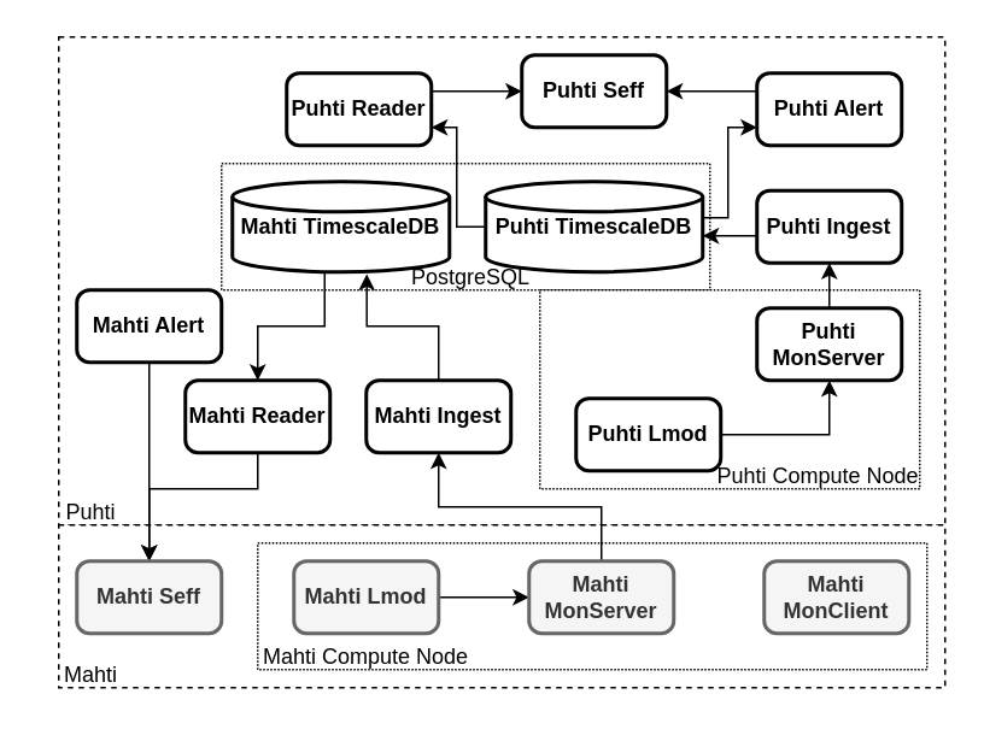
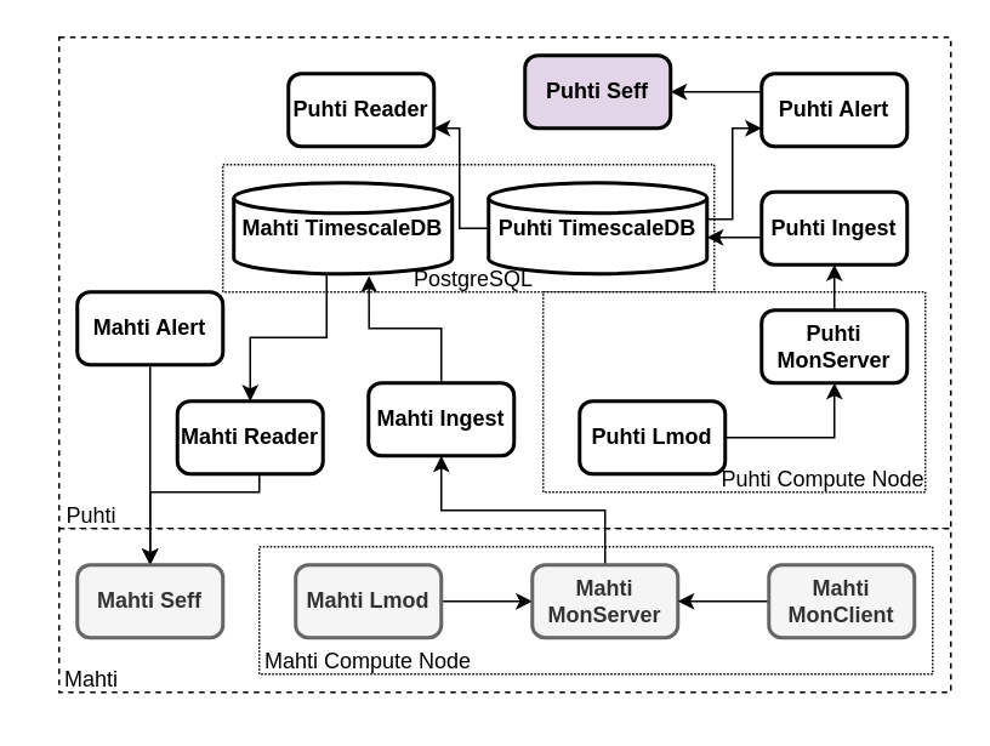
  <mxCell id="0" />
  <mxCell id="1" parent="0" />
  <mxCell id="2" value="" style="rounded=0;whiteSpace=wrap;html=1;dashed=1;" vertex="1" parent="1"><mxGeometry x="32" y="20" width="490" height="270" as="geometry" /></mxCell>
  <mxCell id="3" value="" style="rounded=0;whiteSpace=wrap;html=1;dashed=1;dashPattern=1 1;" vertex="1" parent="1"><mxGeometry x="122" y="90" width="270" height="70" as="geometry" /></mxCell>
  <mxCell id="4" value="" style="rounded=0;whiteSpace=wrap;html=1;dashed=1;dashPattern=1 1;" vertex="1" parent="1"><mxGeometry x="298" y="160" width="210" height="110" as="geometry" /></mxCell>
  <mxCell id="5" value="" style="rounded=0;whiteSpace=wrap;html=1;dashed=1;" vertex="1" parent="1"><mxGeometry x="32" y="290" width="490" height="90" as="geometry" /></mxCell>
  <mxCell id="6" value="" style="rounded=0;whiteSpace=wrap;html=1;dashed=1;dashPattern=1 1;" vertex="1" parent="1"><mxGeometry x="142" y="300" width="370" height="70" as="geometry" /></mxCell>
  <mxCell id="7" style="edgeStyle=orthogonalEdgeStyle;rounded=0;orthogonalLoop=1;jettySize=auto;html=1;entryX=0.5;entryY=0;entryDx=0;entryDy=0;exitX=0.425;exitY=0.96;exitDx=0;exitDy=0;exitPerimeter=0;" edge="1" parent="1" source="8" target="22"><mxGeometry relative="1" as="geometry" /></mxCell>
  <mxCell id="8" value="&lt;b&gt;Mahti TimescaleDB&lt;/b&gt;" style="strokeWidth=2;html=1;shape=mxgraph.flowchart.database;whiteSpace=wrap;" vertex="1" parent="1"><mxGeometry x="128" y="100" width="120" height="50" as="geometry" /></mxCell>
- <mxCell id="9" value="" style="edgeStyle=orthogonalEdgeStyle;rounded=0;orthogonalLoop=1;jettySize=auto;html=1;" edge="1" parent="1" source="10" target="11"><mxGeometry relative="1" as="geometry"><Array as="points"><mxPoint x="272" y="50" /><mxPoint x="272" y="50" /></Array></mxGeometry></mxCell>
  <mxCell id="10" value="&lt;b&gt;Puhti Reader&lt;/b&gt;" style="rounded=1;whiteSpace=wrap;html=1;absoluteArcSize=1;arcSize=14;strokeWidth=2;" vertex="1" parent="1"><mxGeometry x="158" y="40" width="80" height="40" as="geometry" /></mxCell>
- <mxCell id="11" value="&lt;b&gt;Puhti Seff&lt;/b&gt;" style="rounded=1;whiteSpace=wrap;html=1;absoluteArcSize=1;arcSize=14;strokeWidth=2;" vertex="1" parent="1"><mxGeometry x="288" y="30" width="80" height="40" as="geometry" /></mxCell>
+ <mxCell id="11" value="&lt;b&gt;Puhti Seff&lt;/b&gt;" style="rounded=1;whiteSpace=wrap;html=1;absoluteArcSize=1;arcSize=14;strokeWidth=2;fillColor=#e1d5e7;" vertex="1" parent="1"><mxGeometry x="288" y="30" width="80" height="40" as="geometry" /></mxCell>
  <mxCell id="12" value="" style="edgeStyle=orthogonalEdgeStyle;rounded=0;orthogonalLoop=1;jettySize=auto;html=1;" edge="1" parent="1" source="13" target="11"><mxGeometry relative="1" as="geometry"><Array as="points"><mxPoint x="392" y="50" /><mxPoint x="392" y="50" /></Array></mxGeometry></mxCell>
  <mxCell id="13" value="&lt;b&gt;Puhti Alert&lt;/b&gt;" style="rounded=1;whiteSpace=wrap;html=1;absoluteArcSize=1;arcSize=14;strokeWidth=2;" vertex="1" parent="1"><mxGeometry x="418" y="40" width="80" height="40" as="geometry" /></mxCell>
  <mxCell id="14" value="" style="edgeStyle=orthogonalEdgeStyle;rounded=0;orthogonalLoop=1;jettySize=auto;html=1;" edge="1" parent="1" source="15" target="18"><mxGeometry relative="1" as="geometry"><Array as="points"><mxPoint x="402" y="130" /><mxPoint x="402" y="130" /></Array></mxGeometry></mxCell>
  <mxCell id="15" value="&lt;b&gt;Puhti Ingest&lt;/b&gt;" style="rounded=1;whiteSpace=wrap;html=1;absoluteArcSize=1;arcSize=14;strokeWidth=2;" vertex="1" parent="1"><mxGeometry x="418" y="105" width="80" height="40" as="geometry" /></mxCell>
  <mxCell id="16" value="" style="edgeStyle=orthogonalEdgeStyle;rounded=0;orthogonalLoop=1;jettySize=auto;html=1;entryX=1;entryY=0.75;entryDx=0;entryDy=0;" edge="1" parent="1" source="18" target="10"><mxGeometry relative="1" as="geometry"><mxPoint x="242" y="80" as="targetPoint" /><Array as="points"><mxPoint x="252" y="125" /><mxPoint x="252" y="70" /></Array></mxGeometry></mxCell>
  <mxCell id="17" value="" style="edgeStyle=orthogonalEdgeStyle;rounded=0;orthogonalLoop=1;jettySize=auto;html=1;entryX=0;entryY=0.75;entryDx=0;entryDy=0;" edge="1" parent="1" source="18" target="13"><mxGeometry relative="1" as="geometry"><mxPoint x="422" y="80" as="targetPoint" /><Array as="points"><mxPoint x="402" y="120" /><mxPoint x="402" y="70" /></Array></mxGeometry></mxCell>
  <mxCell id="18" value="&lt;b&gt;Puhti TimescaleDB&lt;/b&gt;" style="strokeWidth=2;html=1;shape=mxgraph.flowchart.database;whiteSpace=wrap;" vertex="1" parent="1"><mxGeometry x="268" y="100" width="120" height="50" as="geometry" /></mxCell>
  <mxCell id="19" value="" style="edgeStyle=orthogonalEdgeStyle;rounded=0;orthogonalLoop=1;jettySize=auto;html=1;" edge="1" parent="1" source="20" target="29"><mxGeometry relative="1" as="geometry" /></mxCell>
  <mxCell id="20" value="&lt;b&gt;Mahti Alert&lt;/b&gt;" style="rounded=1;whiteSpace=wrap;html=1;absoluteArcSize=1;arcSize=14;strokeWidth=2;" vertex="1" parent="1"><mxGeometry x="42" y="160" width="80" height="40" as="geometry" /></mxCell>
  <mxCell id="21" value="" style="edgeStyle=orthogonalEdgeStyle;rounded=0;orthogonalLoop=1;jettySize=auto;html=1;" edge="1" parent="1" source="22" target="29"><mxGeometry relative="1" as="geometry"><Array as="points"><mxPoint x="142" y="270" /><mxPoint x="82" y="270" /></Array></mxGeometry></mxCell>
- <mxCell id="22" value="&lt;b&gt;Mahti Reader&lt;/b&gt;" style="rounded=1;whiteSpace=wrap;html=1;absoluteArcSize=1;arcSize=14;strokeWidth=2;" vertex="1" parent="1"><mxGeometry x="102" y="210" width="80" height="40" as="geometry" /></mxCell>
+ <mxCell id="22" value="&lt;b&gt;Mahti Reader&lt;/b&gt;" style="rounded=1;whiteSpace=wrap;html=1;absoluteArcSize=1;arcSize=14;strokeWidth=2;" vertex="1" parent="1"><mxGeometry x="97" y="220" width="80" height="40" as="geometry" /></mxCell>
  <mxCell id="23" value="" style="edgeStyle=orthogonalEdgeStyle;rounded=0;orthogonalLoop=1;jettySize=auto;html=1;entryX=0.619;entryY=1.022;entryDx=0;entryDy=0;entryPerimeter=0;" edge="1" parent="1" source="24" target="8"><mxGeometry relative="1" as="geometry"><mxPoint x="202" y="160" as="targetPoint" /></mxGeometry></mxCell>
  <mxCell id="24" value="&lt;b&gt;Mahti Ingest&lt;/b&gt;" style="rounded=1;whiteSpace=wrap;html=1;absoluteArcSize=1;arcSize=14;strokeWidth=2;" vertex="1" parent="1"><mxGeometry x="202" y="210" width="80" height="40" as="geometry" /></mxCell>
  <mxCell id="25" value="" style="edgeStyle=orthogonalEdgeStyle;rounded=0;orthogonalLoop=1;jettySize=auto;html=1;" edge="1" parent="1" source="26" target="28"><mxGeometry relative="1" as="geometry" /></mxCell>
  <mxCell id="26" value="&lt;b&gt;Puhti Lmod&lt;/b&gt;" style="rounded=1;whiteSpace=wrap;html=1;absoluteArcSize=1;arcSize=14;strokeWidth=2;" vertex="1" parent="1"><mxGeometry x="318" y="220" width="80" height="40" as="geometry" /></mxCell>
  <mxCell id="27" value="" style="edgeStyle=orthogonalEdgeStyle;rounded=0;orthogonalLoop=1;jettySize=auto;html=1;" edge="1" parent="1" source="28" target="15"><mxGeometry relative="1" as="geometry" /></mxCell>
  <mxCell id="28" value="&lt;b&gt;Puhti MonServer&lt;/b&gt;" style="rounded=1;whiteSpace=wrap;html=1;absoluteArcSize=1;arcSize=14;strokeWidth=2;" vertex="1" parent="1"><mxGeometry x="418" y="170" width="80" height="40" as="geometry" /></mxCell>
  <mxCell id="29" value="&lt;b&gt;Mahti Seff&lt;/b&gt;" style="rounded=1;whiteSpace=wrap;html=1;absoluteArcSize=1;arcSize=14;strokeWidth=2;fillColor=#f5f5f5;fontColor=#333333;strokeColor=#666666;" vertex="1" parent="1"><mxGeometry x="42" y="310" width="80" height="40" as="geometry" /></mxCell>
  <mxCell id="30" value="" style="edgeStyle=orthogonalEdgeStyle;rounded=0;orthogonalLoop=1;jettySize=auto;html=1;" edge="1" parent="1" source="31" target="33"><mxGeometry relative="1" as="geometry" /></mxCell>
  <mxCell id="31" value="&lt;b&gt;Mahti Lmod&lt;/b&gt;" style="rounded=1;whiteSpace=wrap;html=1;absoluteArcSize=1;arcSize=14;strokeWidth=2;fillColor=#f5f5f5;fontColor=#333333;strokeColor=#666666;" vertex="1" parent="1"><mxGeometry x="162" y="310" width="80" height="40" as="geometry" /></mxCell>
  <mxCell id="32" value="" style="edgeStyle=orthogonalEdgeStyle;rounded=0;orthogonalLoop=1;jettySize=auto;html=1;entryX=0.5;entryY=1;entryDx=0;entryDy=0;" edge="1" parent="1" source="33" target="24"><mxGeometry relative="1" as="geometry"><Array as="points"><mxPoint x="332" y="280" /><mxPoint x="242" y="280" /></Array></mxGeometry></mxCell>
  <mxCell id="33" value="&lt;b&gt;Mahti MonServer&lt;/b&gt;" style="rounded=1;whiteSpace=wrap;html=1;absoluteArcSize=1;arcSize=14;strokeWidth=2;fillColor=#f5f5f5;fontColor=#333333;strokeColor=#666666;" vertex="1" parent="1"><mxGeometry x="292" y="310" width="80" height="40" as="geometry" /></mxCell>
+ <mxCell id="34" value="" style="edgeStyle=orthogonalEdgeStyle;rounded=0;orthogonalLoop=1;jettySize=auto;html=1;" edge="1" parent="1" source="35" target="33"><mxGeometry relative="1" as="geometry" /></mxCell>
  <mxCell id="35" value="&lt;b&gt;Mahti MonClient&lt;/b&gt;" style="rounded=1;whiteSpace=wrap;html=1;absoluteArcSize=1;arcSize=14;strokeWidth=2;fillColor=#f5f5f5;fontColor=#333333;strokeColor=#666666;" vertex="1" parent="1"><mxGeometry x="422" y="310" width="80" height="40" as="geometry" /></mxCell>
  <mxCell id="36" value="Mahti" style="text;html=1;align=center;verticalAlign=middle;whiteSpace=wrap;rounded=0;" vertex="1" parent="1"><mxGeometry x="20" y="358" width="60" height="30" as="geometry" /></mxCell>
  <mxCell id="37" value="Mahti Compute Node" style="text;html=1;align=center;verticalAlign=middle;whiteSpace=wrap;rounded=0;" vertex="1" parent="1"><mxGeometry x="142" y="348" width="120" height="30" as="geometry" /></mxCell>
  <mxCell id="38" value="Puhti Compute Node" style="text;html=1;align=center;verticalAlign=middle;whiteSpace=wrap;rounded=0;" vertex="1" parent="1"><mxGeometry x="392" y="248" width="120" height="30" as="geometry" /></mxCell>
  <mxCell id="39" value="Puhti" style="text;html=1;align=center;verticalAlign=middle;whiteSpace=wrap;rounded=0;" vertex="1" parent="1"><mxGeometry x="20" y="268" width="60" height="30" as="geometry" /></mxCell>
  <mxCell id="40" value="PostgreSQL" style="text;html=1;align=center;verticalAlign=middle;whiteSpace=wrap;rounded=0;" vertex="1" parent="1"><mxGeometry x="200" y="138" width="120" height="30" as="geometry" /></mxCell>
